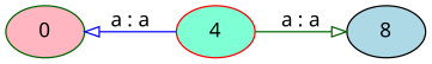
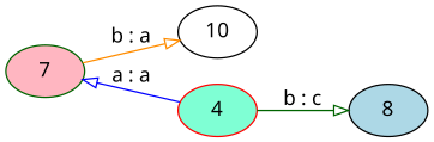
  digraph {
    fontname="Noto Sans"
    rankdir=LR
    node [color=black fontname="Noto Sans" shape=ellipse style=filled]
    edge [arrowhead=onormal fontname="Noto Sans"]
-   0 [color=darkgreen fillcolor=lightpink]
+   0 [color=darkgreen fillcolor=lightpink label=7]
    8 [fillcolor=lightblue]
+   10 [fillcolor=white]
    4 [color=red fillcolor=aquamarine]
    subgraph sub_1 {
      rank=same
      0
    }
    subgraph sub_2 {
      rank=min
      0
    }
    subgraph sub_3 {
      rank=same
      8
    }
    subgraph sub_4 {
      rank=max
      8
    }
+   0 -> 10 [color=darkorange label="b : a"]
    4 -> 0 [color=blue label="a : a"]
-   4 -> 8 [color=darkgreen label="a : a"]
+   4 -> 8 [color=darkgreen label="b : c"]
  }
